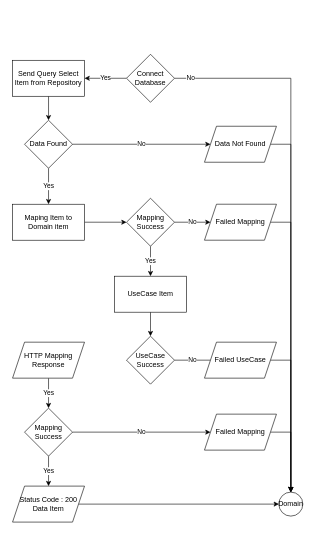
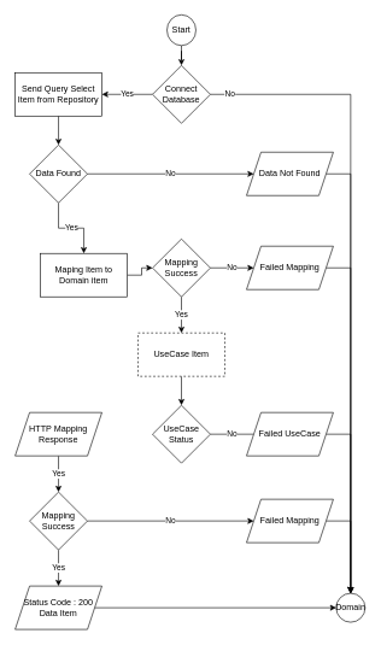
  <mxCell id="0" />
  <mxCell id="1" parent="0" />
+ <mxCell id="2" style="edgeStyle=orthogonalEdgeStyle;rounded=0;orthogonalLoop=1;jettySize=auto;html=1;exitX=0.5;exitY=1;exitDx=0;exitDy=0;" parent="1" source="3" target="6" edge="1"><mxGeometry relative="1" as="geometry" /></mxCell>
+ <mxCell id="3" value="Start" style="ellipse;whiteSpace=wrap;html=1;" parent="1" vertex="1"><mxGeometry x="230" y="20" width="40" height="42.5" as="geometry" /></mxCell>
  <mxCell id="4" value="Yes" style="edgeStyle=orthogonalEdgeStyle;rounded=0;orthogonalLoop=1;jettySize=auto;html=1;" parent="1" source="6" target="8" edge="1"><mxGeometry relative="1" as="geometry" /></mxCell>
  <mxCell id="5" value="No" style="edgeStyle=orthogonalEdgeStyle;rounded=0;orthogonalLoop=1;jettySize=auto;html=1;exitX=1;exitY=0.5;exitDx=0;exitDy=0;entryX=0.5;entryY=0;entryDx=0;entryDy=0;" parent="1" source="6" target="23" edge="1"><mxGeometry x="-0.938" relative="1" as="geometry"><mxPoint as="offset" /></mxGeometry></mxCell>
  <mxCell id="6" value="Connect&lt;br&gt;Database" style="rhombus;whiteSpace=wrap;html=1;" parent="1" vertex="1"><mxGeometry x="210" y="90" width="80" height="80" as="geometry" /></mxCell>
  <mxCell id="7" style="edgeStyle=orthogonalEdgeStyle;rounded=0;orthogonalLoop=1;jettySize=auto;html=1;exitX=0.5;exitY=1;exitDx=0;exitDy=0;entryX=0.5;entryY=0;entryDx=0;entryDy=0;" parent="1" source="8" target="11" edge="1"><mxGeometry relative="1" as="geometry" /></mxCell>
  <mxCell id="8" value="Send Query Select Item from Repository" style="whiteSpace=wrap;html=1;" parent="1" vertex="1"><mxGeometry x="20" y="100" width="120" height="60" as="geometry" /></mxCell>
  <mxCell id="9" value="Yes" style="edgeStyle=orthogonalEdgeStyle;rounded=0;orthogonalLoop=1;jettySize=auto;html=1;" parent="1" source="11" target="13" edge="1"><mxGeometry relative="1" as="geometry" /></mxCell>
  <mxCell id="10" value="No" style="edgeStyle=orthogonalEdgeStyle;rounded=0;orthogonalLoop=1;jettySize=auto;html=1;exitX=1;exitY=0.5;exitDx=0;exitDy=0;entryX=0;entryY=0.5;entryDx=0;entryDy=0;" parent="1" source="11" target="25" edge="1"><mxGeometry relative="1" as="geometry" /></mxCell>
  <mxCell id="11" value="Data Found" style="rhombus;whiteSpace=wrap;html=1;" parent="1" vertex="1"><mxGeometry x="40" y="200" width="80" height="80" as="geometry" /></mxCell>
  <mxCell id="12" style="edgeStyle=orthogonalEdgeStyle;rounded=0;orthogonalLoop=1;jettySize=auto;html=1;exitX=1;exitY=0.5;exitDx=0;exitDy=0;" parent="1" source="13" target="28" edge="1"><mxGeometry relative="1" as="geometry" /></mxCell>
- <mxCell id="13" value="Maping Item to Domain item" style="whiteSpace=wrap;html=1;" parent="1" vertex="1"><mxGeometry x="20" y="340" width="120" height="60" as="geometry" /></mxCell>
+ <mxCell id="13" value="Maping Item to Domain item" style="whiteSpace=wrap;html=1;" parent="1" vertex="1"><mxGeometry x="55" y="350" width="120" height="60" as="geometry" /></mxCell>
  <mxCell id="14" style="edgeStyle=orthogonalEdgeStyle;rounded=0;orthogonalLoop=1;jettySize=auto;html=1;exitX=0.5;exitY=1;exitDx=0;exitDy=0;" parent="1" source="15" target="30" edge="1"><mxGeometry relative="1" as="geometry" /></mxCell>
- <mxCell id="15" value="UseCase Item" style="whiteSpace=wrap;html=1;" parent="1" vertex="1"><mxGeometry x="190" y="460" width="120" height="60" as="geometry" /></mxCell>
+ <mxCell id="15" value="UseCase Item" style="whiteSpace=wrap;html=1;dashed=1;" parent="1" vertex="1"><mxGeometry x="190" y="460" width="120" height="60" as="geometry" /></mxCell>
  <mxCell id="16" value="Yes" style="edgeStyle=orthogonalEdgeStyle;rounded=0;orthogonalLoop=1;jettySize=auto;html=1;exitX=0.5;exitY=1;exitDx=0;exitDy=0;entryX=0.5;entryY=0;entryDx=0;entryDy=0;" parent="1" source="17" target="20" edge="1"><mxGeometry relative="1" as="geometry" /></mxCell>
  <mxCell id="17" value="HTTP Mapping Response" style="shape=parallelogram;perimeter=parallelogramPerimeter;whiteSpace=wrap;html=1;fixedSize=1;" parent="1" vertex="1"><mxGeometry x="20" y="570" width="120" height="60" as="geometry" /></mxCell>
  <mxCell id="18" value="Yes" style="edgeStyle=orthogonalEdgeStyle;rounded=0;orthogonalLoop=1;jettySize=auto;html=1;exitX=0.5;exitY=1;exitDx=0;exitDy=0;entryX=0.5;entryY=0;entryDx=0;entryDy=0;" parent="1" source="20" target="22" edge="1"><mxGeometry relative="1" as="geometry" /></mxCell>
  <mxCell id="19" value="No" style="edgeStyle=orthogonalEdgeStyle;rounded=0;orthogonalLoop=1;jettySize=auto;html=1;exitX=1;exitY=0.5;exitDx=0;exitDy=0;entryX=0;entryY=0.5;entryDx=0;entryDy=0;" parent="1" source="20" target="34" edge="1"><mxGeometry relative="1" as="geometry" /></mxCell>
  <mxCell id="20" value="Mapping Success" style="rhombus;whiteSpace=wrap;html=1;" parent="1" vertex="1"><mxGeometry x="40" y="680" width="80" height="80" as="geometry" /></mxCell>
  <mxCell id="21" style="edgeStyle=orthogonalEdgeStyle;rounded=0;orthogonalLoop=1;jettySize=auto;html=1;exitX=1;exitY=0.5;exitDx=0;exitDy=0;entryX=0;entryY=0.5;entryDx=0;entryDy=0;" parent="1" source="22" target="23" edge="1"><mxGeometry relative="1" as="geometry" /></mxCell>
  <mxCell id="22" value="Status Code : 200&lt;br&gt;Data Item" style="shape=parallelogram;perimeter=parallelogramPerimeter;whiteSpace=wrap;html=1;fixedSize=1;" parent="1" vertex="1"><mxGeometry x="20" y="810" width="120" height="60" as="geometry" /></mxCell>
  <mxCell id="23" value="Domain" style="ellipse;whiteSpace=wrap;html=1;" parent="1" vertex="1"><mxGeometry x="464" y="820" width="40" height="40" as="geometry" /></mxCell>
  <mxCell id="24" style="edgeStyle=orthogonalEdgeStyle;rounded=0;orthogonalLoop=1;jettySize=auto;html=1;exitX=1;exitY=0.5;exitDx=0;exitDy=0;entryX=0.5;entryY=0;entryDx=0;entryDy=0;" parent="1" source="25" target="23" edge="1"><mxGeometry relative="1" as="geometry" /></mxCell>
  <mxCell id="25" value="Data Not Found" style="shape=parallelogram;perimeter=parallelogramPerimeter;whiteSpace=wrap;html=1;fixedSize=1;" parent="1" vertex="1"><mxGeometry x="340" y="210" width="120" height="60" as="geometry" /></mxCell>
  <mxCell id="26" value="Yes" style="edgeStyle=orthogonalEdgeStyle;rounded=0;orthogonalLoop=1;jettySize=auto;html=1;exitX=0.5;exitY=1;exitDx=0;exitDy=0;" parent="1" source="28" target="15" edge="1"><mxGeometry relative="1" as="geometry" /></mxCell>
  <mxCell id="27" value="No" style="edgeStyle=orthogonalEdgeStyle;rounded=0;orthogonalLoop=1;jettySize=auto;html=1;exitX=1;exitY=0.5;exitDx=0;exitDy=0;entryX=0;entryY=0.5;entryDx=0;entryDy=0;" parent="1" source="28" target="32" edge="1"><mxGeometry relative="1" as="geometry" /></mxCell>
  <mxCell id="28" value="Mapping Success" style="rhombus;whiteSpace=wrap;html=1;" parent="1" vertex="1"><mxGeometry x="210" y="330" width="80" height="80" as="geometry" /></mxCell>
  <mxCell id="29" value="No" style="edgeStyle=orthogonalEdgeStyle;rounded=0;orthogonalLoop=1;jettySize=auto;html=1;exitX=1;exitY=0.5;exitDx=0;exitDy=0;entryX=0;entryY=0.5;entryDx=0;entryDy=0;endArrow=none;" parent="1" source="30" target="36" edge="1"><mxGeometry relative="1" as="geometry" /></mxCell>
- <mxCell id="30" value="UseCase Success" style="rhombus;whiteSpace=wrap;html=1;" parent="1" vertex="1"><mxGeometry x="210" y="560" width="80" height="80" as="geometry" /></mxCell>
+ <mxCell id="30" value="UseCase Status" style="rhombus;whiteSpace=wrap;html=1;" parent="1" vertex="1"><mxGeometry x="210" y="560" width="80" height="80" as="geometry" /></mxCell>
  <mxCell id="31" style="edgeStyle=orthogonalEdgeStyle;rounded=0;orthogonalLoop=1;jettySize=auto;html=1;exitX=1;exitY=0.5;exitDx=0;exitDy=0;entryX=0.5;entryY=0;entryDx=0;entryDy=0;" parent="1" source="32" target="23" edge="1"><mxGeometry relative="1" as="geometry" /></mxCell>
  <mxCell id="32" value="Failed Mapping" style="shape=parallelogram;perimeter=parallelogramPerimeter;whiteSpace=wrap;html=1;fixedSize=1;" parent="1" vertex="1"><mxGeometry x="340" y="340" width="120" height="60" as="geometry" /></mxCell>
  <mxCell id="33" style="edgeStyle=orthogonalEdgeStyle;rounded=0;orthogonalLoop=1;jettySize=auto;html=1;exitX=1;exitY=0.5;exitDx=0;exitDy=0;entryX=0.5;entryY=0;entryDx=0;entryDy=0;" parent="1" source="34" target="23" edge="1"><mxGeometry relative="1" as="geometry" /></mxCell>
  <mxCell id="34" value="Failed Mapping" style="shape=parallelogram;perimeter=parallelogramPerimeter;whiteSpace=wrap;html=1;fixedSize=1;" parent="1" vertex="1"><mxGeometry x="340" y="690" width="120" height="60" as="geometry" /></mxCell>
  <mxCell id="35" style="edgeStyle=orthogonalEdgeStyle;rounded=0;orthogonalLoop=1;jettySize=auto;html=1;exitX=1;exitY=0.5;exitDx=0;exitDy=0;entryX=0.5;entryY=0;entryDx=0;entryDy=0;" parent="1" source="36" target="23" edge="1"><mxGeometry relative="1" as="geometry" /></mxCell>
  <mxCell id="36" value="Failed UseCase" style="shape=parallelogram;perimeter=parallelogramPerimeter;whiteSpace=wrap;html=1;fixedSize=1;" parent="1" vertex="1"><mxGeometry x="340" y="570" width="120" height="60" as="geometry" /></mxCell>
